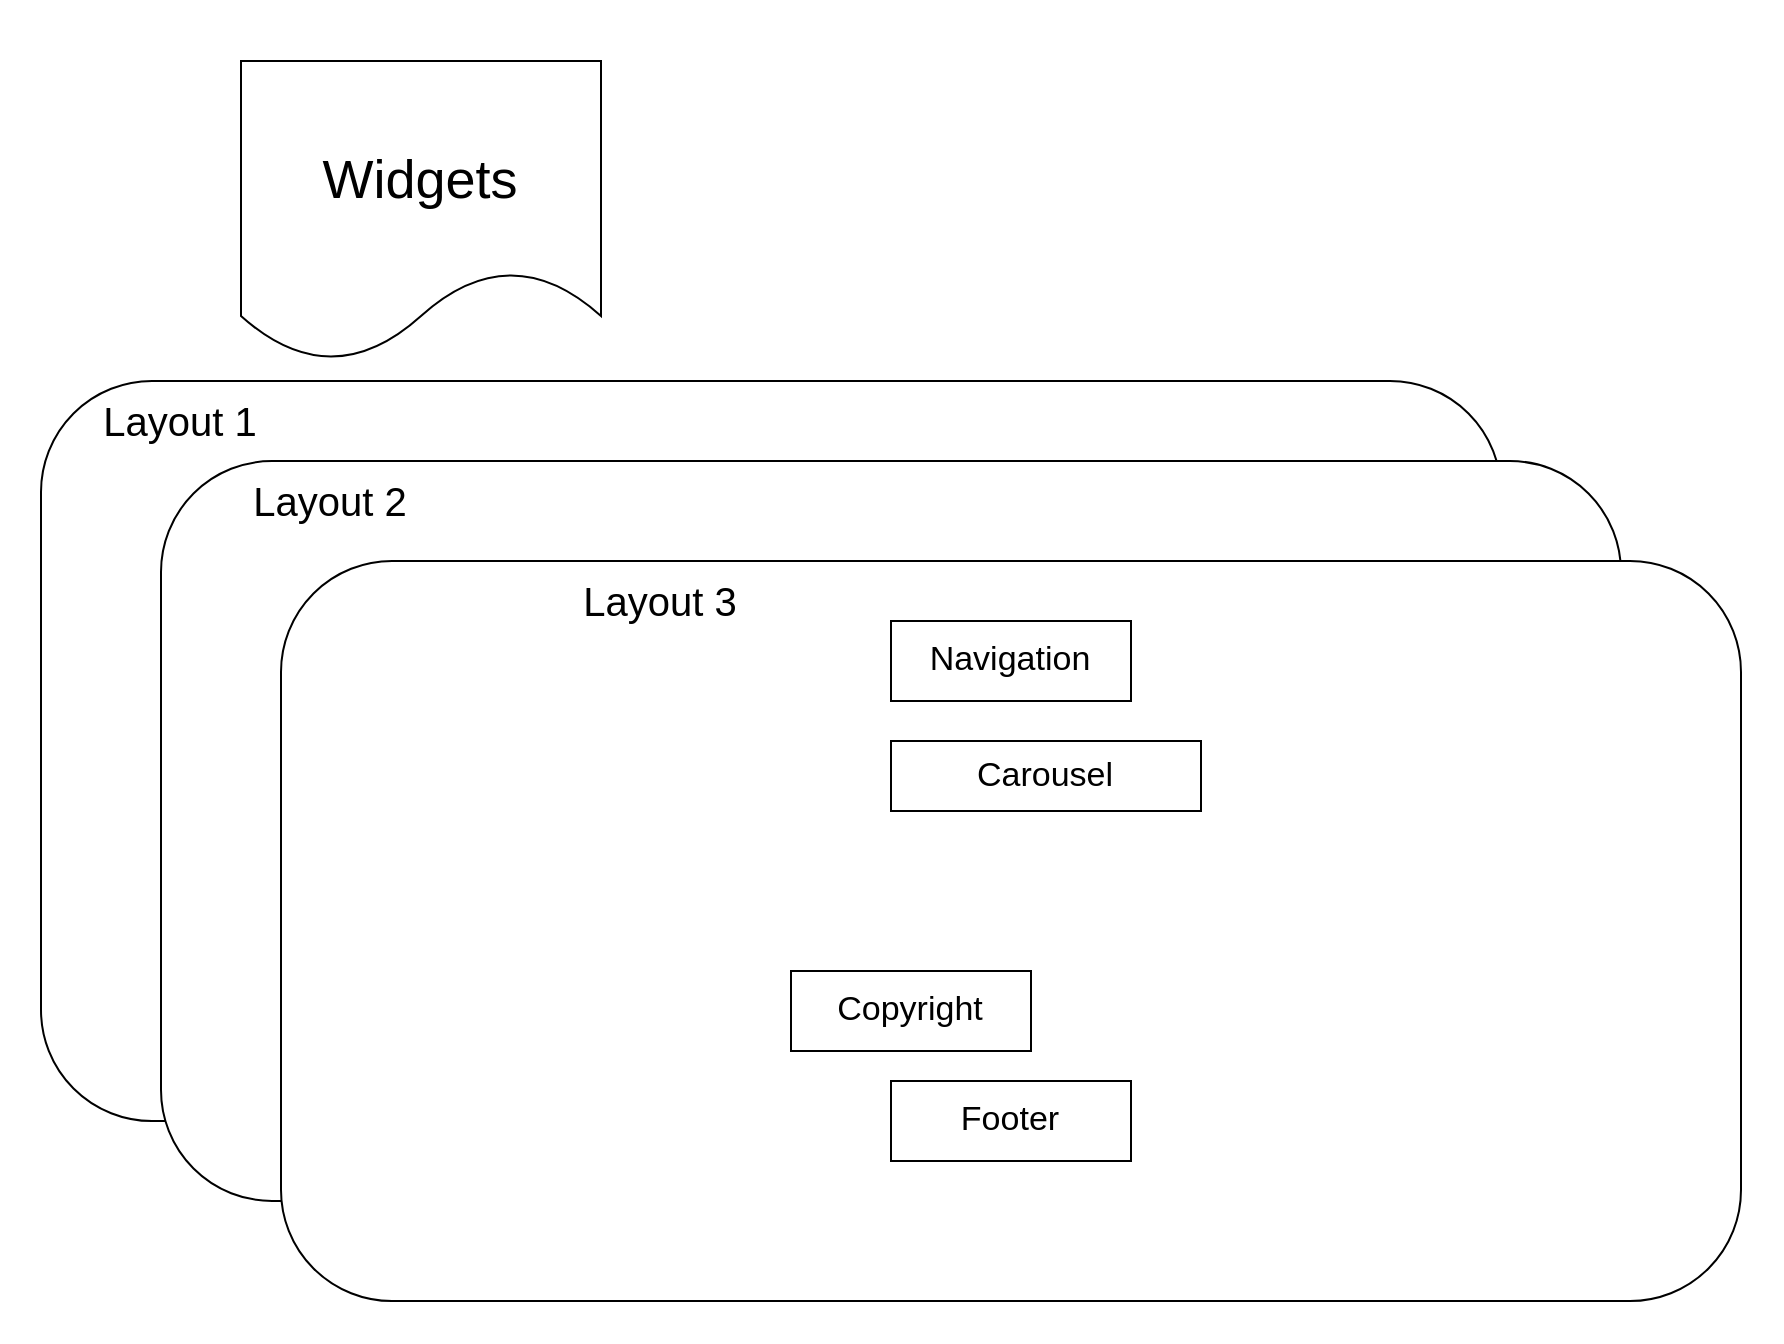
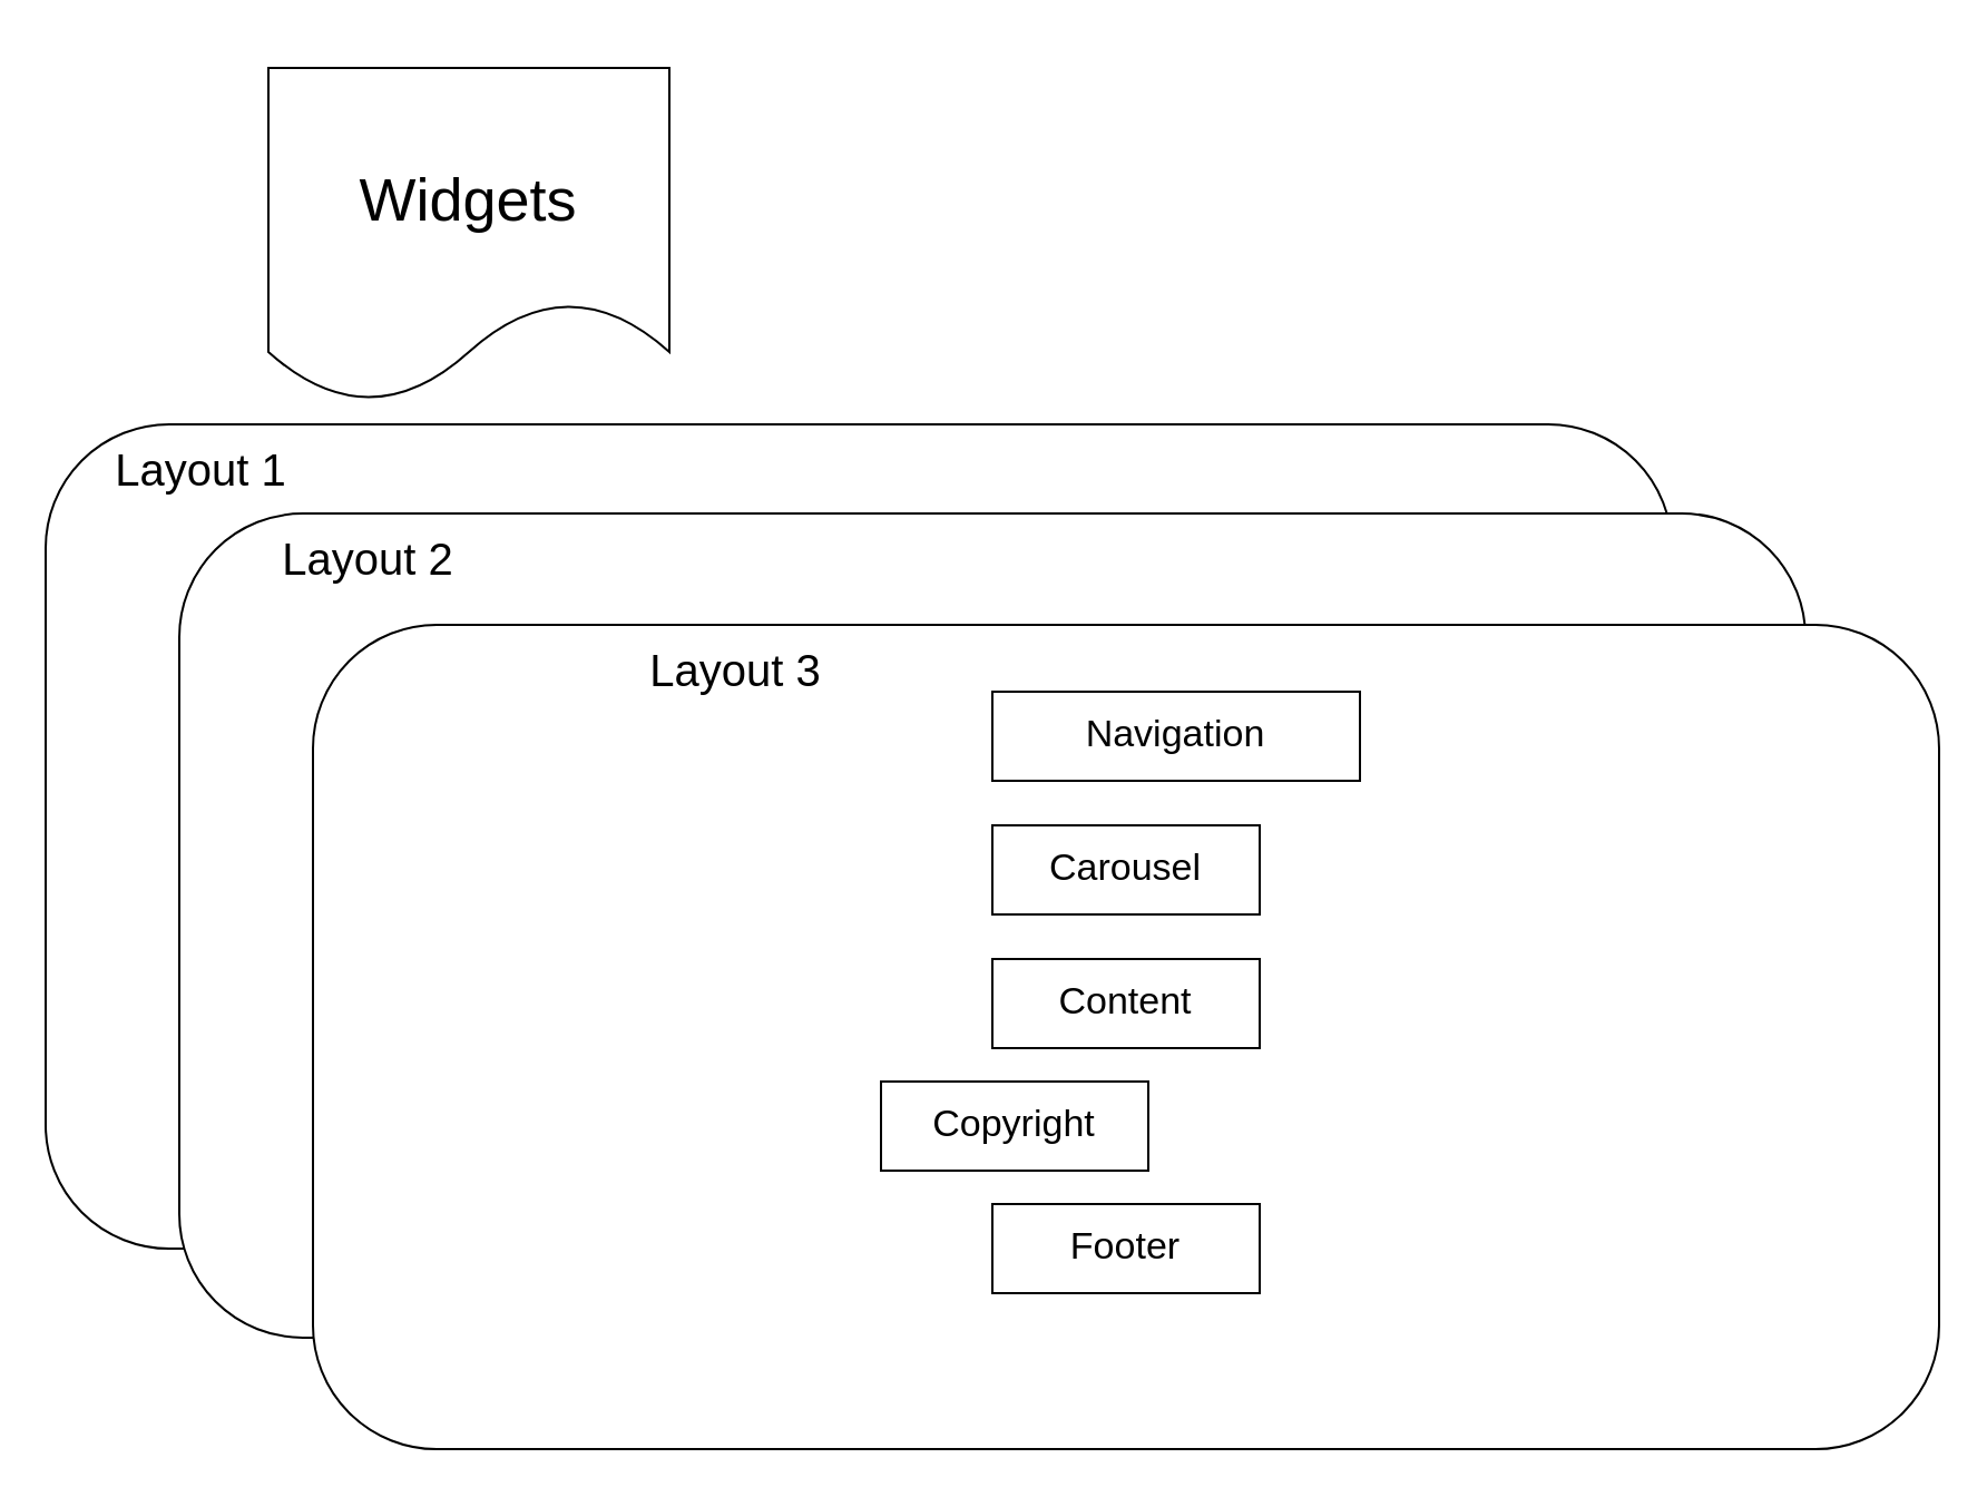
  <mxCell id="0" />
  <mxCell id="1" parent="0" />
  <mxCell id="2" value="" style="shape=document;whiteSpace=wrap;html=1;boundedLbl=1;fontSize=27;" vertex="1" parent="1"><mxGeometry x="120" y="30" width="180" height="150" as="geometry" /></mxCell>
  <mxCell id="3" value="Widgets" style="text;html=1;strokeColor=none;fillColor=none;align=center;verticalAlign=middle;whiteSpace=wrap;rounded=0;fontSize=27;" vertex="1" parent="1"><mxGeometry x="125" y="20" width="170" height="140" as="geometry" /></mxCell>
  <mxCell id="4" value="" style="rounded=1;whiteSpace=wrap;html=1;fontSize=27;" vertex="1" parent="1"><mxGeometry x="20" y="190" width="730" height="370" as="geometry" /></mxCell>
  <mxCell id="5" value="Layout 1" style="text;html=1;strokeColor=none;fillColor=none;align=center;verticalAlign=middle;whiteSpace=wrap;rounded=0;fontSize=20;" vertex="1" parent="1"><mxGeometry x="40" y="200" width="100" height="20" as="geometry" /></mxCell>
  <mxCell id="6" value="" style="rounded=1;whiteSpace=wrap;html=1;fontSize=27;" vertex="1" parent="1"><mxGeometry x="80" y="230" width="730" height="370" as="geometry" /></mxCell>
  <mxCell id="7" value="" style="rounded=1;whiteSpace=wrap;html=1;fontSize=27;" vertex="1" parent="1"><mxGeometry x="140" y="280" width="730" height="370" as="geometry" /></mxCell>
  <mxCell id="8" value="Layout 2" style="text;html=1;strokeColor=none;fillColor=none;align=center;verticalAlign=middle;whiteSpace=wrap;rounded=0;fontSize=20;" vertex="1" parent="1"><mxGeometry x="115" y="240" width="100" height="20" as="geometry" /></mxCell>
  <mxCell id="9" value="Layout 3" style="text;html=1;strokeColor=none;fillColor=none;align=center;verticalAlign=middle;whiteSpace=wrap;rounded=0;fontSize=20;" vertex="1" parent="1"><mxGeometry x="280" y="290" width="100" height="20" as="geometry" /></mxCell>
  <mxCell id="10" value="Copyright" style="rounded=0;whiteSpace=wrap;html=1;fontSize=17;" vertex="1" parent="1"><mxGeometry x="395" y="485" width="120" height="40" as="geometry" /></mxCell>
  <mxCell id="11" value="Footer" style="rounded=0;whiteSpace=wrap;html=1;fontSize=17;" vertex="1" parent="1"><mxGeometry x="445" y="540" width="120" height="40" as="geometry" /></mxCell>
- <mxCell id="12" value="Navigation" style="rounded=0;whiteSpace=wrap;html=1;fontSize=17;" vertex="1" parent="1"><mxGeometry x="445" y="310" width="120" height="40" as="geometry" /></mxCell>
- <mxCell id="13" value="Carousel" style="rounded=0;whiteSpace=wrap;html=1;fontSize=17;" vertex="1" parent="1"><mxGeometry x="445" y="370" width="155" height="35" as="geometry" /></mxCell>
+ <mxCell id="12" value="Navigation" style="rounded=0;whiteSpace=wrap;html=1;fontSize=17;" vertex="1" parent="1"><mxGeometry x="445" y="310" width="165" height="40" as="geometry" /></mxCell>
+ <mxCell id="13" value="Carousel" style="rounded=0;whiteSpace=wrap;html=1;fontSize=17;" vertex="1" parent="1"><mxGeometry x="445" y="370" width="120" height="40" as="geometry" /></mxCell>
+ <mxCell id="14" value="Content" style="rounded=0;whiteSpace=wrap;html=1;fontSize=17;" vertex="1" parent="1"><mxGeometry x="445" y="430" width="120" height="40" as="geometry" /></mxCell>
